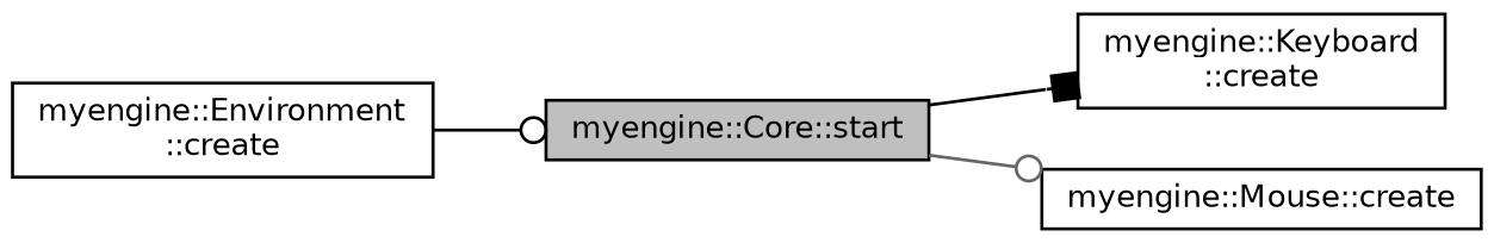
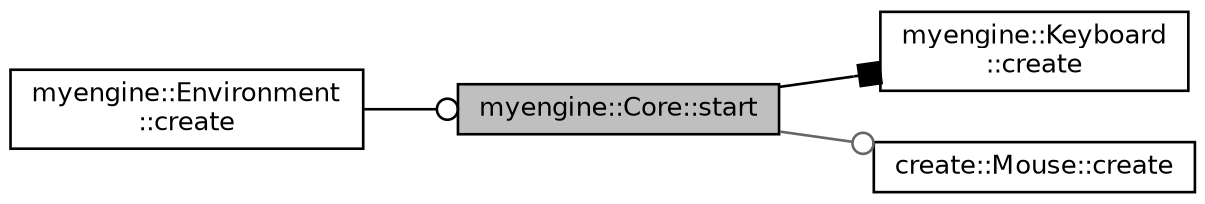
  digraph {
    rankdir=LR
    node [color=black fillcolor=white fontname=Helvetica fontsize=10 shape=record style=filled]
    edge [arrowhead=odot color=black fontname=Helvetica fontsize=10 labelfontname=Helvetica labelfontsize=10 style=solid]
    n1 [fillcolor=grey75 fontcolor=black height=0.2 label="myengine::Core::start" width=0.4]
    n2 [height=0.2 label="myengine::Keyboard\l::create" width=0.4]
-   n3 [height=0.2 label="myengine::Mouse::create" width=0.4]
+   n3 [height=0.2 label="create::Mouse::create" width=0.4]
    n4 [height=0.2 label="myengine::Environment\l::create" width=0.4]
    n1 -> n2 [arrowhead=box]
    n1 -> n3 [color=gray40]
    n4 -> n1
  }
